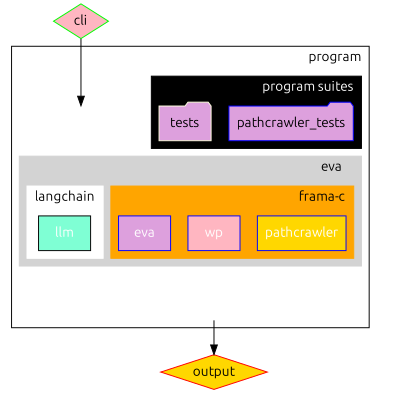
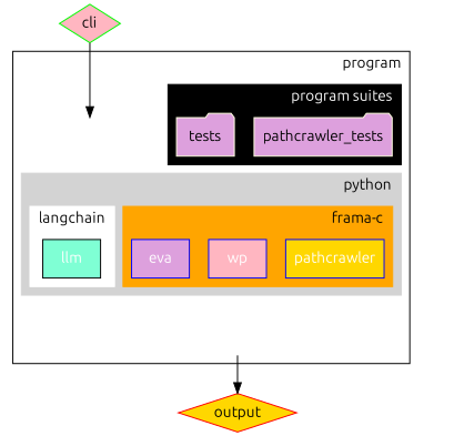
  digraph {
    fontname=Ubuntu
    node [fontname=Ubuntu style=filled]
    edge [fontname=Ubuntu]
-   pathcrawler_tests [color=blue fillcolor=plum shape=folder]
+   pathcrawler_tests [color=lightyellow fillcolor=plum shape=folder]
    n2 [color=lightyellow fillcolor=plum label=tests shape=folder]
    llm [color=black fillcolor=aquamarine fontcolor=white shape=rect]
    pathcrawler [color=blue fillcolor=gold fontcolor=white shape=rect]
    wp [color=blue fillcolor=lightpink fontcolor=white shape=rect]
    eva [color=blue fillcolor=plum fontcolor=white shape=rect]
    invisible [style=invis]
    invisible2 [style=invis]
    output [color=red fillcolor=gold shape=diamond]
    frama [style=invis]
    python [style=invis]
    langchain [style=invis]
    cli [color=green fillcolor=lightpink shape=diamond]
    subgraph cluster_1 {
      label=program
      labeljust=r
      invisible
      invisible2
      subgraph cluster_2 {
        color=black
        fontcolor=white
        label="program suites"
        labeljust=r
        style=filled
        pathcrawler_tests
        n2
      }
      subgraph cluster_3 {
        color=lightgrey
        height=1
-       label=eva
+       label=python
        labeljust=r
        style=filled
        width=20
        subgraph cluster_4 {
          color=white
          height=1
          label=langchain
          labeljust=r
          style=filled
          width=20
          llm
        }
        subgraph cluster_5 {
          color=orange
          height=1
          label="frama-c"
          labeljust=r
          style=filled
          width=20
          pathcrawler
          wp
          eva
        }
      }
    }
    pathcrawler_tests -> pathcrawler [style=invis]
    wp -> invisible2 [style=invis]
    invisible2 -> output
    cli -> invisible
  }
